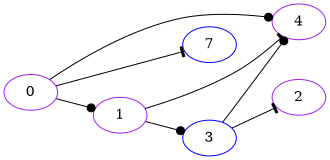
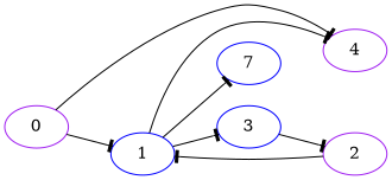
  strict digraph {
    rankdir=LR
    node [color=purple weight=0]
    edge [arrowhead=dot weight=0]
    4 [height=0.5 width=0.75]
    n2 [color=blue height=0.5 label=7 width=0.75]
    0 [height=0.5 width=0.75]
-   1 [height=0.5 width=0.75]
+   1 [color=blue height=0.5 width=0.75]
    3 [color=blue height=0.5 width=0.75]
    2 [height=0.5 width=0.75]
-   0 -> 4
-   0 -> n2 [arrowhead=tee]
-   0 -> 1
+   0 -> 4 [arrowhead=tee]
+   1 -> n2 [arrowhead=tee]
+   0 -> 1 [arrowhead=tee]
    1 -> 4 [arrowhead=tee]
-   1 -> 3
-   3 -> 4
+   1 -> 3 [arrowhead=tee]
    3 -> 2 [arrowhead=tee]
+   2 -> 1 [arrowhead=tee]
  }
